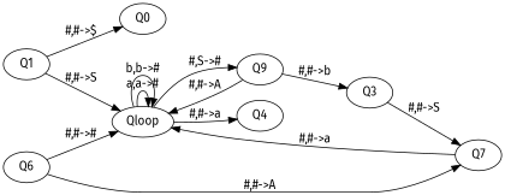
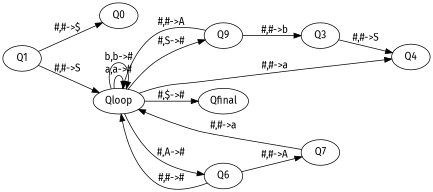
  digraph {
    fontname="Fira Sans"
    rankdir=LR
    node [fontname="Fira Sans"]
    edge [fontname="Fira Sans"]
    Q1
    Q0
    Qloop
    n4 [label=Q9]
    Q6
+   Qfinal
    Q4
    Q3
    Q7
    Q1 -> Q0 [label="#,#->$"]
    Q1 -> Qloop [label="#,#->S"]
    Qloop -> Qloop [label="a,a->#"]
    Qloop -> Qloop [label="b,b->#"]
    Qloop -> n4 [label="#,S->#"]
+   Qloop -> Q6 [label="#,A->#"]
+   Qloop -> Qfinal [label="#,$->#"]
    Qloop -> Q4 [label="#,#->a"]
    n4 -> Qloop [label="#,#->A"]
    n4 -> Q3 [label="#,#->b"]
    Q6 -> Qloop [label="#,#->#"]
    Q6 -> Q7 [label="#,#->A"]
-   Q3 -> Q7 [label="#,#->S"]
+   Q3 -> Q4 [label="#,#->S"]
    Q7 -> Qloop [label="#,#->a"]
  }
